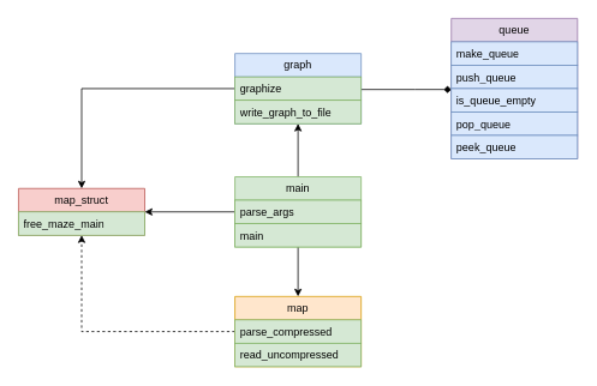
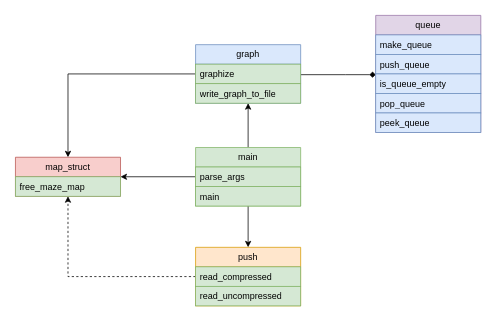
  <mxCell id="0" />
  <mxCell id="1" parent="0" />
  <mxCell id="2" style="edgeStyle=orthogonalEdgeStyle;rounded=0;orthogonalLoop=1;jettySize=auto;html=1;" parent="1" source="5" target="9" edge="1"><mxGeometry relative="1" as="geometry" /></mxCell>
  <mxCell id="3" style="edgeStyle=orthogonalEdgeStyle;rounded=0;orthogonalLoop=1;jettySize=auto;html=1;" parent="1" source="5" target="14" edge="1"><mxGeometry relative="1" as="geometry" /></mxCell>
  <mxCell id="4" style="edgeStyle=orthogonalEdgeStyle;rounded=0;orthogonalLoop=1;jettySize=auto;html=1;" edge="1" parent="1" source="5" target="23"><mxGeometry relative="1" as="geometry" /></mxCell>
  <mxCell id="5" value="main" style="swimlane;fontStyle=0;childLayout=stackLayout;horizontal=1;startSize=26;fillColor=#d5e8d4;horizontalStack=0;resizeParent=1;resizeParentMax=0;resizeLast=0;collapsible=1;marginBottom=0;whiteSpace=wrap;html=1;strokeColor=#82b366;" parent="1" vertex="1"><mxGeometry x="260" y="196" width="140" height="78" as="geometry" /></mxCell>
  <mxCell id="6" value="parse_args" style="text;strokeColor=#82b366;fillColor=#d5e8d4;align=left;verticalAlign=top;spacingLeft=4;spacingRight=4;overflow=hidden;rotatable=0;points=[[0,0.5],[1,0.5]];portConstraint=eastwest;whiteSpace=wrap;html=1;" parent="5" vertex="1"><mxGeometry y="26" width="140" height="26" as="geometry" /></mxCell>
  <mxCell id="7" value="main" style="text;strokeColor=#82b366;fillColor=#d5e8d4;align=left;verticalAlign=top;spacingLeft=4;spacingRight=4;overflow=hidden;rotatable=0;points=[[0,0.5],[1,0.5]];portConstraint=eastwest;whiteSpace=wrap;html=1;" parent="5" vertex="1"><mxGeometry y="52" width="140" height="26" as="geometry" /></mxCell>
  <mxCell id="8" style="edgeStyle=orthogonalEdgeStyle;rounded=0;orthogonalLoop=1;jettySize=auto;html=1;dashed=1;" edge="1" parent="1" source="9" target="23"><mxGeometry relative="1" as="geometry" /></mxCell>
- <mxCell id="9" value="map" style="swimlane;fontStyle=0;childLayout=stackLayout;horizontal=1;startSize=26;fillColor=#ffe6cc;horizontalStack=0;resizeParent=1;resizeParentMax=0;resizeLast=0;collapsible=1;marginBottom=0;whiteSpace=wrap;html=1;strokeColor=#d79b00;" parent="1" vertex="1"><mxGeometry x="260" y="329" width="140" height="78" as="geometry" /></mxCell>
- <mxCell id="10" value="parse_compressed&lt;div&gt;&lt;br&gt;&lt;/div&gt;" style="text;strokeColor=#82b366;fillColor=#d5e8d4;align=left;verticalAlign=top;spacingLeft=4;spacingRight=4;overflow=hidden;rotatable=0;points=[[0,0.5],[1,0.5]];portConstraint=eastwest;whiteSpace=wrap;html=1;" parent="9" vertex="1"><mxGeometry y="26" width="140" height="26" as="geometry" /></mxCell>
+ <mxCell id="9" value="push" style="swimlane;fontStyle=0;childLayout=stackLayout;horizontal=1;startSize=26;fillColor=#ffe6cc;horizontalStack=0;resizeParent=1;resizeParentMax=0;resizeLast=0;collapsible=1;marginBottom=0;whiteSpace=wrap;html=1;strokeColor=#d79b00;" parent="1" vertex="1"><mxGeometry x="260" y="329" width="140" height="78" as="geometry" /></mxCell>
+ <mxCell id="10" value="read_compressed&lt;div&gt;&lt;br&gt;&lt;/div&gt;" style="text;strokeColor=#82b366;fillColor=#d5e8d4;align=left;verticalAlign=top;spacingLeft=4;spacingRight=4;overflow=hidden;rotatable=0;points=[[0,0.5],[1,0.5]];portConstraint=eastwest;whiteSpace=wrap;html=1;" parent="9" vertex="1"><mxGeometry y="26" width="140" height="26" as="geometry" /></mxCell>
  <mxCell id="11" value="read_uncompressed" style="text;strokeColor=#82b366;fillColor=#d5e8d4;align=left;verticalAlign=top;spacingLeft=4;spacingRight=4;overflow=hidden;rotatable=0;points=[[0,0.5],[1,0.5]];portConstraint=eastwest;whiteSpace=wrap;html=1;" parent="9" vertex="1"><mxGeometry y="52" width="140" height="26" as="geometry" /></mxCell>
  <mxCell id="12" style="edgeStyle=orthogonalEdgeStyle;rounded=0;orthogonalLoop=1;jettySize=auto;html=1;endArrow=diamond;" parent="1" source="14" target="17" edge="1"><mxGeometry relative="1" as="geometry"><Array as="points"><mxPoint x="460" y="99" /><mxPoint x="460" y="99" /></Array></mxGeometry></mxCell>
  <mxCell id="13" style="edgeStyle=orthogonalEdgeStyle;rounded=0;orthogonalLoop=1;jettySize=auto;html=1;" edge="1" parent="1" source="14" target="23"><mxGeometry relative="1" as="geometry" /></mxCell>
  <mxCell id="14" value="graph" style="swimlane;fontStyle=0;childLayout=stackLayout;horizontal=1;startSize=26;fillColor=#dae8fc;horizontalStack=0;resizeParent=1;resizeParentMax=0;resizeLast=0;collapsible=1;marginBottom=0;whiteSpace=wrap;html=1;strokeColor=#6c8ebf;" parent="1" vertex="1"><mxGeometry x="260" y="59" width="140" height="78" as="geometry" /></mxCell>
  <mxCell id="15" value="graphize" style="text;strokeColor=#82b366;fillColor=#d5e8d4;align=left;verticalAlign=top;spacingLeft=4;spacingRight=4;overflow=hidden;rotatable=0;points=[[0,0.5],[1,0.5]];portConstraint=eastwest;whiteSpace=wrap;html=1;" parent="14" vertex="1"><mxGeometry y="26" width="140" height="26" as="geometry" /></mxCell>
  <mxCell id="16" value="write_graph_to_file" style="text;strokeColor=#82b366;fillColor=#d5e8d4;align=left;verticalAlign=top;spacingLeft=4;spacingRight=4;overflow=hidden;rotatable=0;points=[[0,0.5],[1,0.5]];portConstraint=eastwest;whiteSpace=wrap;html=1;" parent="14" vertex="1"><mxGeometry y="52" width="140" height="26" as="geometry" /></mxCell>
  <mxCell id="17" value="queue" style="swimlane;fontStyle=0;childLayout=stackLayout;horizontal=1;startSize=26;fillColor=#e1d5e7;horizontalStack=0;resizeParent=1;resizeParentMax=0;resizeLast=0;collapsible=1;marginBottom=0;whiteSpace=wrap;html=1;strokeColor=#9673a6;" parent="1" vertex="1"><mxGeometry x="500" y="20" width="140" height="156" as="geometry" /></mxCell>
  <mxCell id="18" value="make_queue" style="text;strokeColor=#6c8ebf;fillColor=#dae8fc;align=left;verticalAlign=top;spacingLeft=4;spacingRight=4;overflow=hidden;rotatable=0;points=[[0,0.5],[1,0.5]];portConstraint=eastwest;whiteSpace=wrap;html=1;" parent="17" vertex="1"><mxGeometry y="26" width="140" height="26" as="geometry" /></mxCell>
  <mxCell id="19" value="push_queue" style="text;strokeColor=#6c8ebf;fillColor=#dae8fc;align=left;verticalAlign=top;spacingLeft=4;spacingRight=4;overflow=hidden;rotatable=0;points=[[0,0.5],[1,0.5]];portConstraint=eastwest;whiteSpace=wrap;html=1;" parent="17" vertex="1"><mxGeometry y="52" width="140" height="26" as="geometry" /></mxCell>
  <mxCell id="20" value="is_queue_empty" style="text;strokeColor=#6c8ebf;fillColor=#dae8fc;align=left;verticalAlign=top;spacingLeft=4;spacingRight=4;overflow=hidden;rotatable=0;points=[[0,0.5],[1,0.5]];portConstraint=eastwest;whiteSpace=wrap;html=1;" parent="17" vertex="1"><mxGeometry y="78" width="140" height="26" as="geometry" /></mxCell>
  <mxCell id="21" value="pop_queue" style="text;strokeColor=#6c8ebf;fillColor=#dae8fc;align=left;verticalAlign=top;spacingLeft=4;spacingRight=4;overflow=hidden;rotatable=0;points=[[0,0.5],[1,0.5]];portConstraint=eastwest;whiteSpace=wrap;html=1;" parent="17" vertex="1"><mxGeometry y="104" width="140" height="26" as="geometry" /></mxCell>
  <mxCell id="22" value="peek_queue" style="text;strokeColor=#6c8ebf;fillColor=#dae8fc;align=left;verticalAlign=top;spacingLeft=4;spacingRight=4;overflow=hidden;rotatable=0;points=[[0,0.5],[1,0.5]];portConstraint=eastwest;whiteSpace=wrap;html=1;" parent="17" vertex="1"><mxGeometry y="130" width="140" height="26" as="geometry" /></mxCell>
  <mxCell id="23" value="map_struct" style="swimlane;fontStyle=0;childLayout=stackLayout;horizontal=1;startSize=26;fillColor=#f8cecc;horizontalStack=0;resizeParent=1;resizeParentMax=0;resizeLast=0;collapsible=1;marginBottom=0;whiteSpace=wrap;html=1;strokeColor=#b85450;" vertex="1" parent="1"><mxGeometry x="20" y="209" width="140" height="52" as="geometry" /></mxCell>
- <mxCell id="24" value="free_maze_main" style="text;strokeColor=#82b366;fillColor=#d5e8d4;align=left;verticalAlign=top;spacingLeft=4;spacingRight=4;overflow=hidden;rotatable=0;points=[[0,0.5],[1,0.5]];portConstraint=eastwest;whiteSpace=wrap;html=1;" vertex="1" parent="23"><mxGeometry y="26" width="140" height="26" as="geometry" /></mxCell>
+ <mxCell id="24" value="free_maze_map" style="text;strokeColor=#82b366;fillColor=#d5e8d4;align=left;verticalAlign=top;spacingLeft=4;spacingRight=4;overflow=hidden;rotatable=0;points=[[0,0.5],[1,0.5]];portConstraint=eastwest;whiteSpace=wrap;html=1;" vertex="1" parent="23"><mxGeometry y="26" width="140" height="26" as="geometry" /></mxCell>
